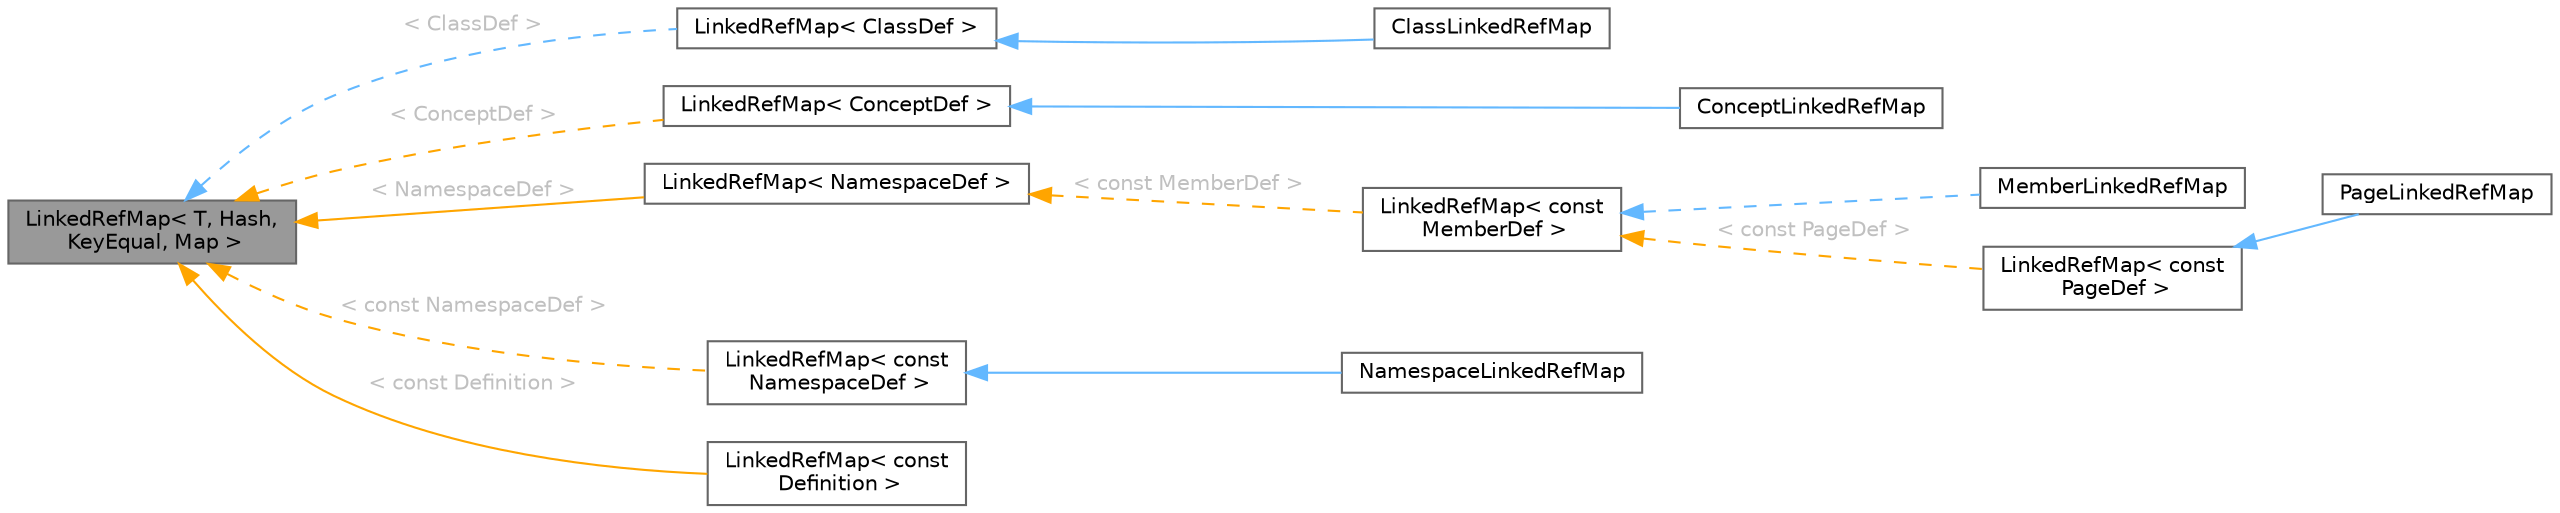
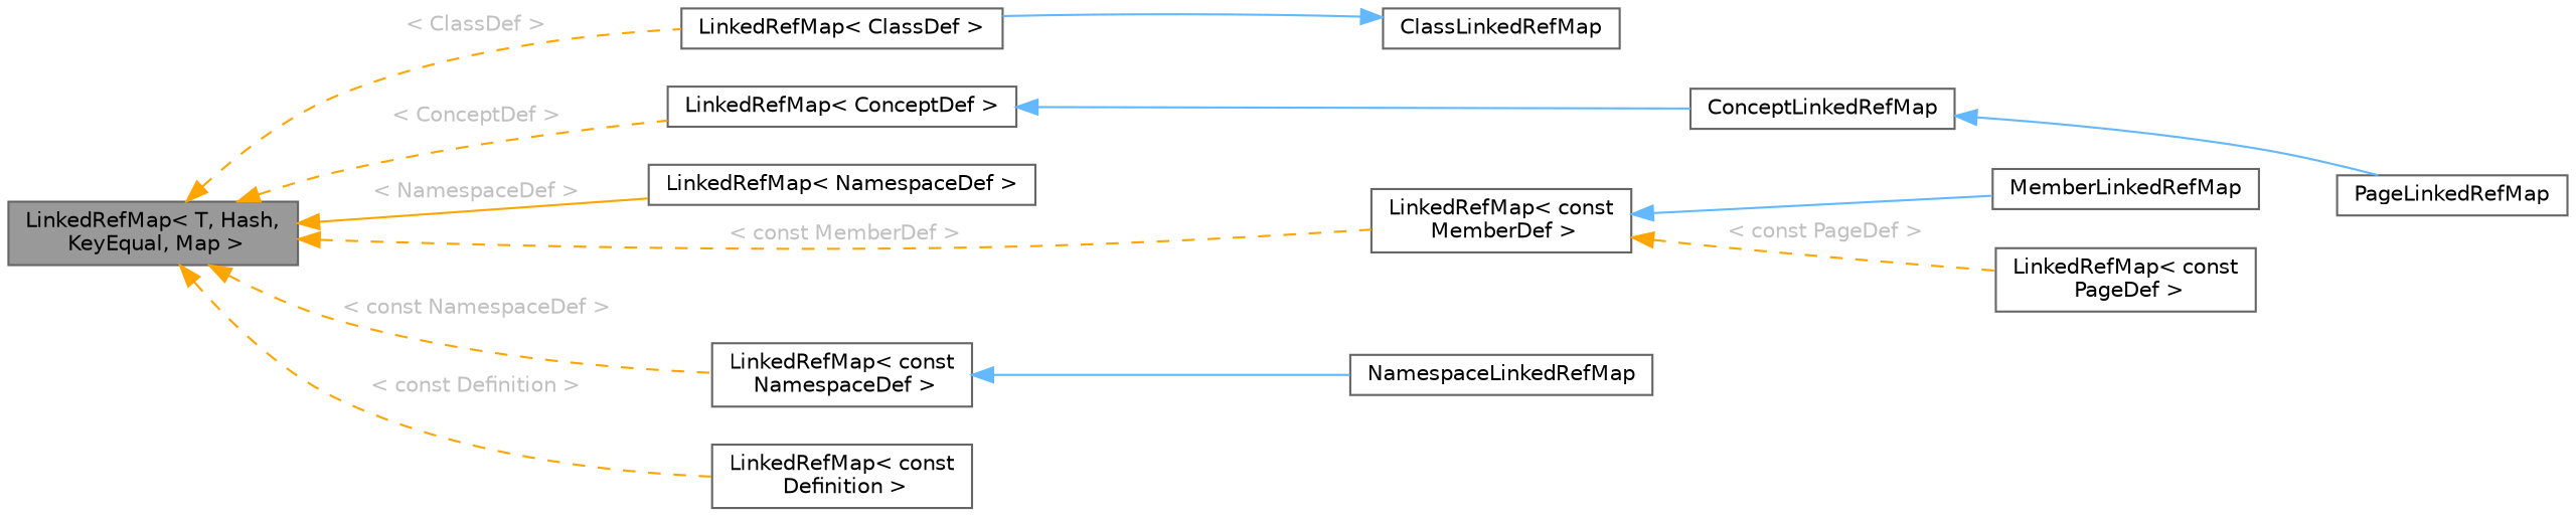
  digraph {
    fontname="DejaVu Sans"
    rankdir=LR
    node [color=gray40 fillcolor=white fontname="DejaVu Sans" fontsize=10 shape=box style=filled]
    edge [color=orange dir=back fontcolor=grey fontname="DejaVu Sans" fontsize=10 labelfontname=Helvetica labelfontsize=10 style=dashed]
    n1 [fillcolor=grey60 fontcolor=black height=0.2 label="LinkedRefMap\< T, Hash,\l KeyEqual, Map \>" width=0.4]
    n2 [height=0.2 label="LinkedRefMap\< ClassDef \>" width=0.4]
    n3 [height=0.2 label="LinkedRefMap\< ConceptDef \>" width=0.4]
    n4 [height=0.2 label="LinkedRefMap\< const\l MemberDef \>" width=0.4]
    n5 [height=0.2 label="LinkedRefMap\< const\l NamespaceDef \>" width=0.4]
    n6 [height=0.2 label="LinkedRefMap\< NamespaceDef \>" width=0.4]
    n7 [height=0.2 label="LinkedRefMap\< const\l Definition \>" width=0.4]
    n8 [height=0.2 label=ClassLinkedRefMap width=0.4]
    n9 [height=0.2 label=ConceptLinkedRefMap width=0.4]
    n10 [height=0.2 label="LinkedRefMap\< const\l PageDef \>" width=0.4]
    n11 [height=0.2 label=MemberLinkedRefMap width=0.4]
    n12 [height=0.2 label=NamespaceLinkedRefMap width=0.4]
    n13 [height=0.2 label=PageLinkedRefMap width=0.4]
-   n1 -> n2 [color=steelblue1 label=" \< ClassDef \>"]
+   n1 -> n2 [label=" \< ClassDef \>"]
    n1 -> n3 [label=" \< ConceptDef \>"]
-   n6 -> n4 [label=" \< const MemberDef \>"]
+   n1 -> n4 [label=" \< const MemberDef \>"]
    n1 -> n5 [label=" \< const NamespaceDef \>"]
    n1 -> n6 [label=" \< NamespaceDef \>" style=solid]
-   n1 -> n7 [label=" \< const Definition \>" style=solid]
-   n2 -> n8 [color=steelblue1 style=solid fontcolor=""]
+   n1 -> n7 [label=" \< const Definition \>"]
+   n8 -> n2 [color=steelblue1 style=solid fontcolor=""]
    n3 -> n9 [color=steelblue1 style=solid fontcolor=""]
    n4 -> n10 [label=" \< const PageDef \>"]
-   n4 -> n11 [color=steelblue1 fontcolor=""]
+   n4 -> n11 [color=steelblue1 style=solid fontcolor=""]
    n5 -> n12 [color=steelblue1 style=solid fontcolor=""]
-   n10 -> n13 [color=steelblue1 style=solid fontcolor=""]
+   n9 -> n13 [color=steelblue1 style=solid fontcolor=""]
  }
